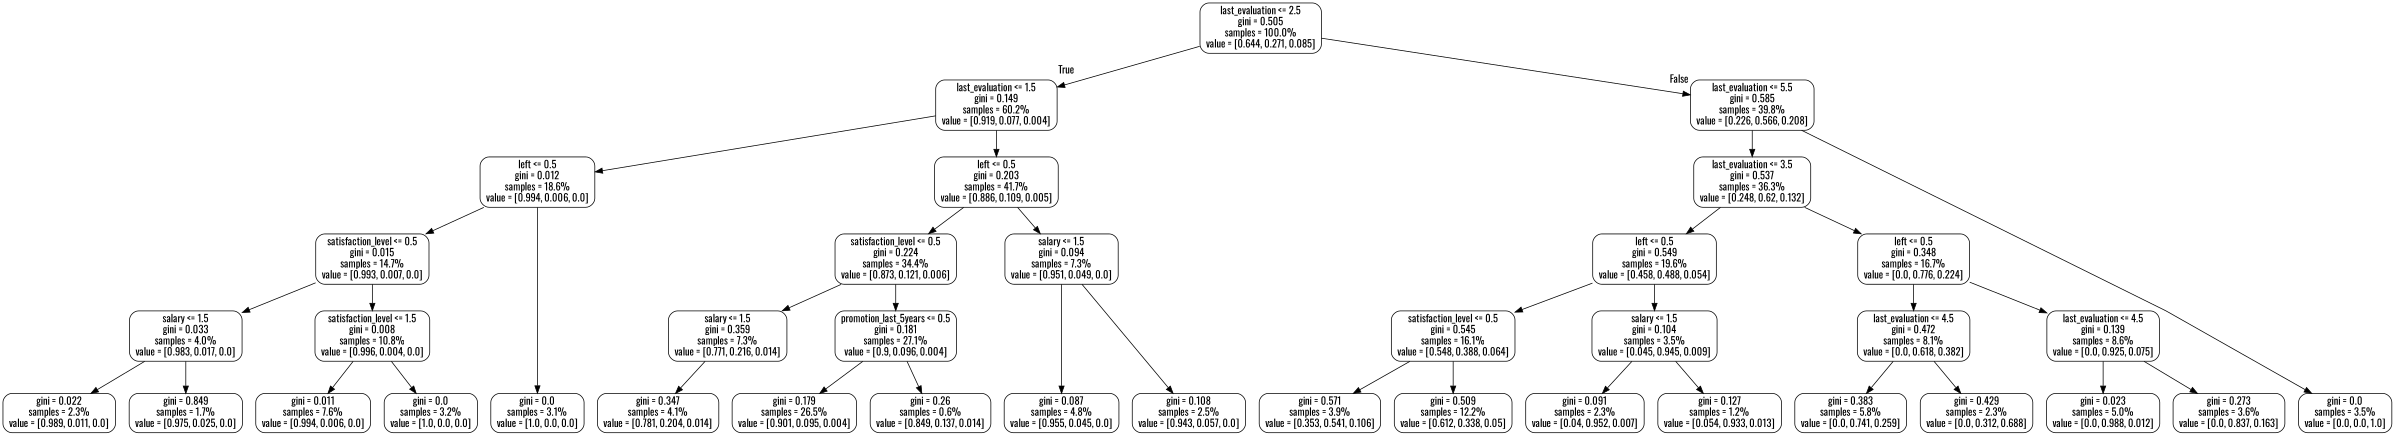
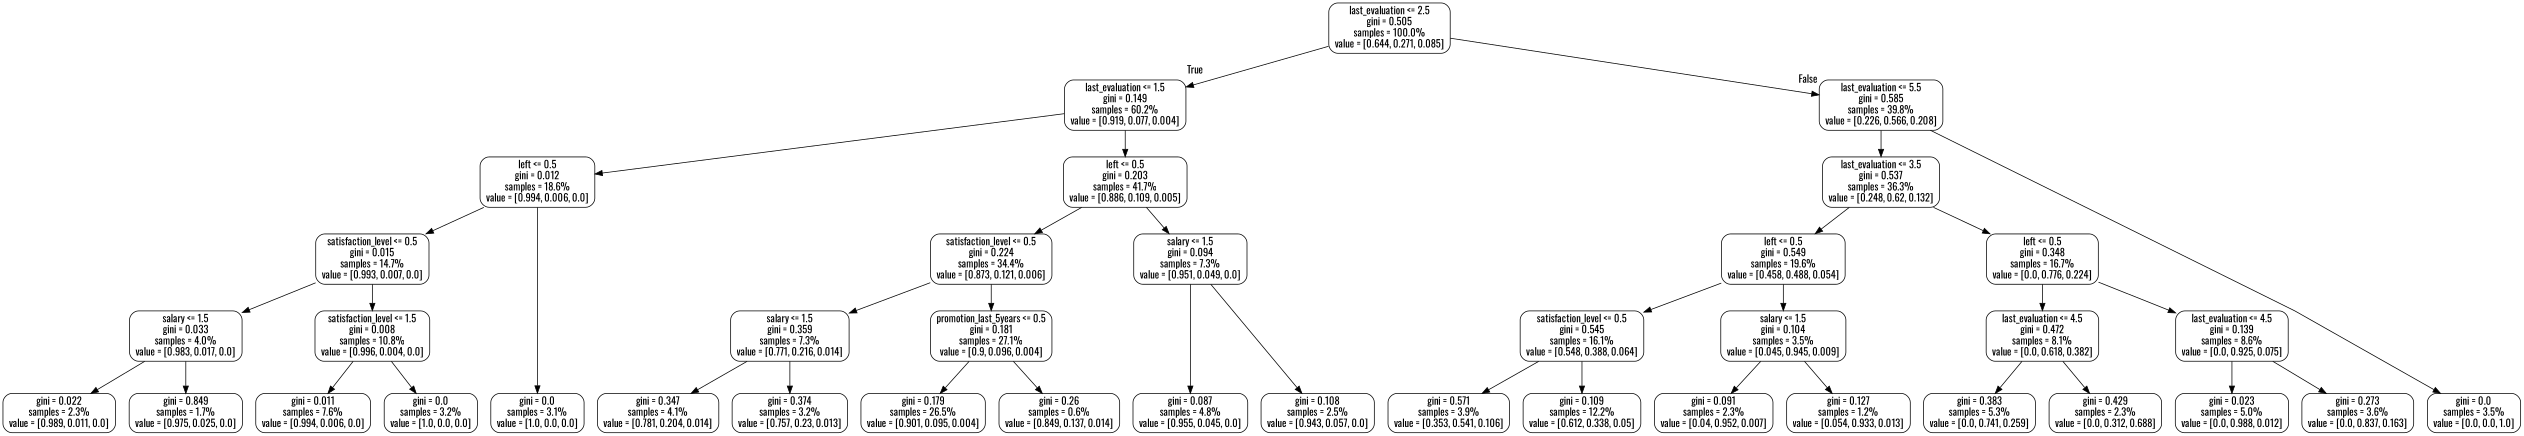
  digraph {
    fontname=Oswald
    ranksep=equally
    splines=polyline
    node [color=black fontname=Oswald shape=box style=rounded]
    edge [fontname=Oswald]
    n1 [label="last_evaluation <= 2.5\ngini = 0.505\nsamples = 100.0%\nvalue = [0.644, 0.271, 0.085]"]
    n2 [label="last_evaluation <= 1.5\ngini = 0.149\nsamples = 60.2%\nvalue = [0.919, 0.077, 0.004]"]
    n3 [label="last_evaluation <= 5.5\ngini = 0.585\nsamples = 39.8%\nvalue = [0.226, 0.566, 0.208]"]
    n4 [label="left <= 0.5\ngini = 0.012\nsamples = 18.6%\nvalue = [0.994, 0.006, 0.0]"]
    n5 [label="left <= 0.5\ngini = 0.203\nsamples = 41.7%\nvalue = [0.886, 0.109, 0.005]"]
    n6 [label="last_evaluation <= 3.5\ngini = 0.537\nsamples = 36.3%\nvalue = [0.248, 0.62, 0.132]"]
    n7 [label="satisfaction_level <= 0.5\ngini = 0.015\nsamples = 14.7%\nvalue = [0.993, 0.007, 0.0]"]
    n8 [label="satisfaction_level <= 0.5\ngini = 0.224\nsamples = 34.4%\nvalue = [0.873, 0.121, 0.006]"]
    n9 [label="salary <= 1.5\ngini = 0.094\nsamples = 7.3%\nvalue = [0.951, 0.049, 0.0]"]
    n10 [label="left <= 0.5\ngini = 0.549\nsamples = 19.6%\nvalue = [0.458, 0.488, 0.054]"]
    n11 [label="left <= 0.5\ngini = 0.348\nsamples = 16.7%\nvalue = [0.0, 0.776, 0.224]"]
    n12 [label="salary <= 1.5\ngini = 0.033\nsamples = 4.0%\nvalue = [0.983, 0.017, 0.0]"]
    n13 [label="satisfaction_level <= 1.5\ngini = 0.008\nsamples = 10.8%\nvalue = [0.996, 0.004, 0.0]"]
    n14 [label="salary <= 1.5\ngini = 0.359\nsamples = 7.3%\nvalue = [0.771, 0.216, 0.014]"]
    n15 [label="promotion_last_5years <= 0.5\ngini = 0.181\nsamples = 27.1%\nvalue = [0.9, 0.096, 0.004]"]
    n16 [label="satisfaction_level <= 0.5\ngini = 0.545\nsamples = 16.1%\nvalue = [0.548, 0.388, 0.064]"]
    n17 [label="salary <= 1.5\ngini = 0.104\nsamples = 3.5%\nvalue = [0.045, 0.945, 0.009]"]
    n18 [label="last_evaluation <= 4.5\ngini = 0.472\nsamples = 8.1%\nvalue = [0.0, 0.618, 0.382]"]
    n19 [label="last_evaluation <= 4.5\ngini = 0.139\nsamples = 8.6%\nvalue = [0.0, 0.925, 0.075]"]
    n20 [label="gini = 0.022\nsamples = 2.3%\nvalue = [0.989, 0.011, 0.0]"]
    n21 [label="gini = 0.849\nsamples = 1.7%\nvalue = [0.975, 0.025, 0.0]"]
    n22 [label="gini = 0.011\nsamples = 7.6%\nvalue = [0.994, 0.006, 0.0]"]
    n23 [label="gini = 0.0\nsamples = 3.2%\nvalue = [1.0, 0.0, 0.0]"]
    n24 [label="gini = 0.0\nsamples = 3.1%\nvalue = [1.0, 0.0, 0.0]"]
    n25 [label="gini = 0.347\nsamples = 4.1%\nvalue = [0.781, 0.204, 0.014]"]
+   n26 [label="gini = 0.374\nsamples = 3.2%\nvalue = [0.757, 0.23, 0.013]"]
    n27 [label="gini = 0.179\nsamples = 26.5%\nvalue = [0.901, 0.095, 0.004]"]
    n28 [label="gini = 0.26\nsamples = 0.6%\nvalue = [0.849, 0.137, 0.014]"]
    n29 [label="gini = 0.087\nsamples = 4.8%\nvalue = [0.955, 0.045, 0.0]"]
    n30 [label="gini = 0.108\nsamples = 2.5%\nvalue = [0.943, 0.057, 0.0]"]
    n31 [label="gini = 0.571\nsamples = 3.9%\nvalue = [0.353, 0.541, 0.106]"]
-   n32 [label="gini = 0.509\nsamples = 12.2%\nvalue = [0.612, 0.338, 0.05]"]
+   n32 [label="gini = 0.109\nsamples = 12.2%\nvalue = [0.612, 0.338, 0.05]"]
    n33 [label="gini = 0.091\nsamples = 2.3%\nvalue = [0.04, 0.952, 0.007]"]
    n34 [label="gini = 0.127\nsamples = 1.2%\nvalue = [0.054, 0.933, 0.013]"]
-   n35 [label="gini = 0.383\nsamples = 5.8%\nvalue = [0.0, 0.741, 0.259]"]
+   n35 [label="gini = 0.383\nsamples = 5.3%\nvalue = [0.0, 0.741, 0.259]"]
    n36 [label="gini = 0.429\nsamples = 2.3%\nvalue = [0.0, 0.312, 0.688]"]
    n37 [label="gini = 0.023\nsamples = 5.0%\nvalue = [0.0, 0.988, 0.012]"]
    n38 [label="gini = 0.273\nsamples = 3.6%\nvalue = [0.0, 0.837, 0.163]"]
    n39 [label="gini = 0.0\nsamples = 3.5%\nvalue = [0.0, 0.0, 1.0]"]
    subgraph sub_1 {
      rank=same
      n1
    }
    subgraph sub_2 {
      rank=same
      n2
      n3
    }
    subgraph sub_3 {
      rank=same
      n4
      n5
      n6
    }
    subgraph sub_4 {
      rank=same
      n7
      n8
      n9
      n10
      n11
    }
    subgraph sub_5 {
      rank=same
      n12
      n13
      n14
      n15
      n16
      n17
      n18
      n19
    }
    subgraph sub_6 {
      rank=same
      n20
      n21
      n22
      n23
      n24
      n25
+     n26
      n27
      n28
      n29
      n30
      n31
      n32
      n33
      n34
      n35
      n36
      n37
      n38
      n39
    }
    n1 -> n2 [headlabel=True labelangle=45 labeldistance=2.5]
    n1 -> n3 [headlabel=False labelangle=-45 labeldistance=2.5]
    n2 -> n4
    n2 -> n5
    n3 -> n6
    n3 -> n39
    n4 -> n7
    n4 -> n24
    n5 -> n8
    n5 -> n9
    n6 -> n10
    n6 -> n11
    n7 -> n12
    n7 -> n13
    n8 -> n14
    n8 -> n15
    n9 -> n29
    n9 -> n30
    n10 -> n16
    n10 -> n17
    n11 -> n18
    n11 -> n19
    n12 -> n20
    n12 -> n21
    n13 -> n22
    n13 -> n23
    n14 -> n25
+   n14 -> n26
    n15 -> n27
    n15 -> n28
    n16 -> n31
    n16 -> n32
    n17 -> n33
    n17 -> n34
    n18 -> n35
    n18 -> n36
    n19 -> n37
    n19 -> n38
  }
